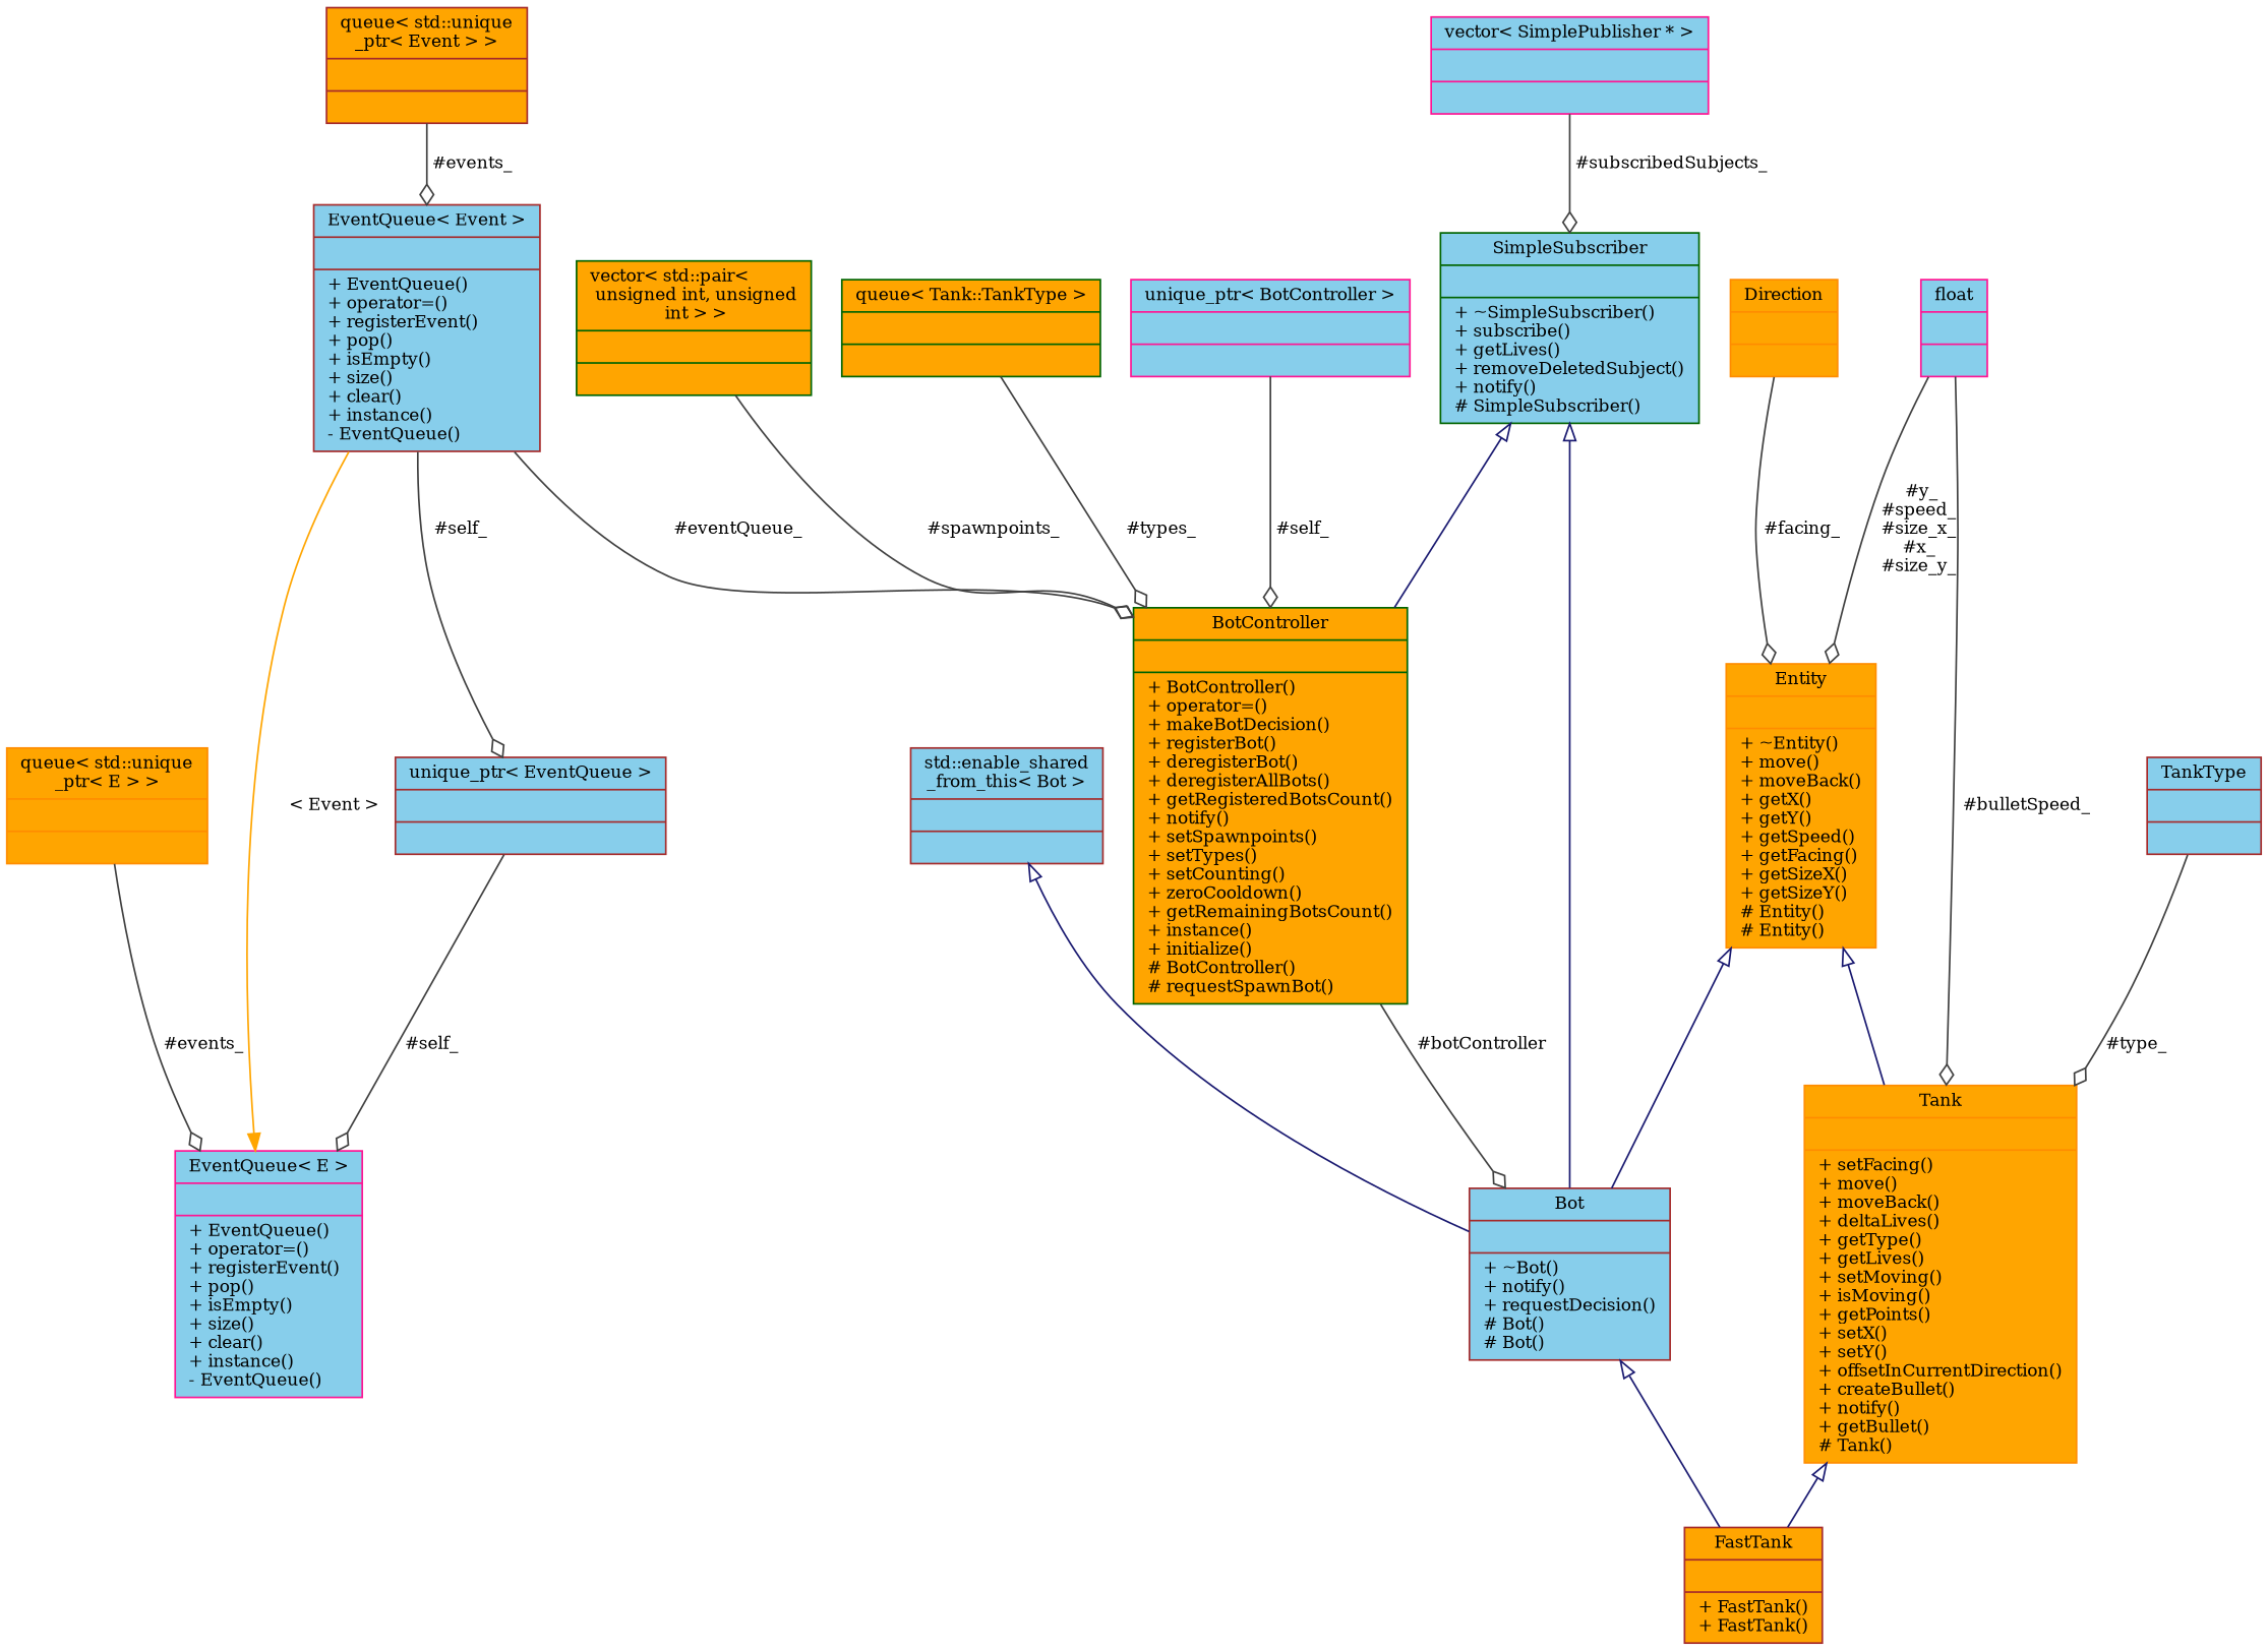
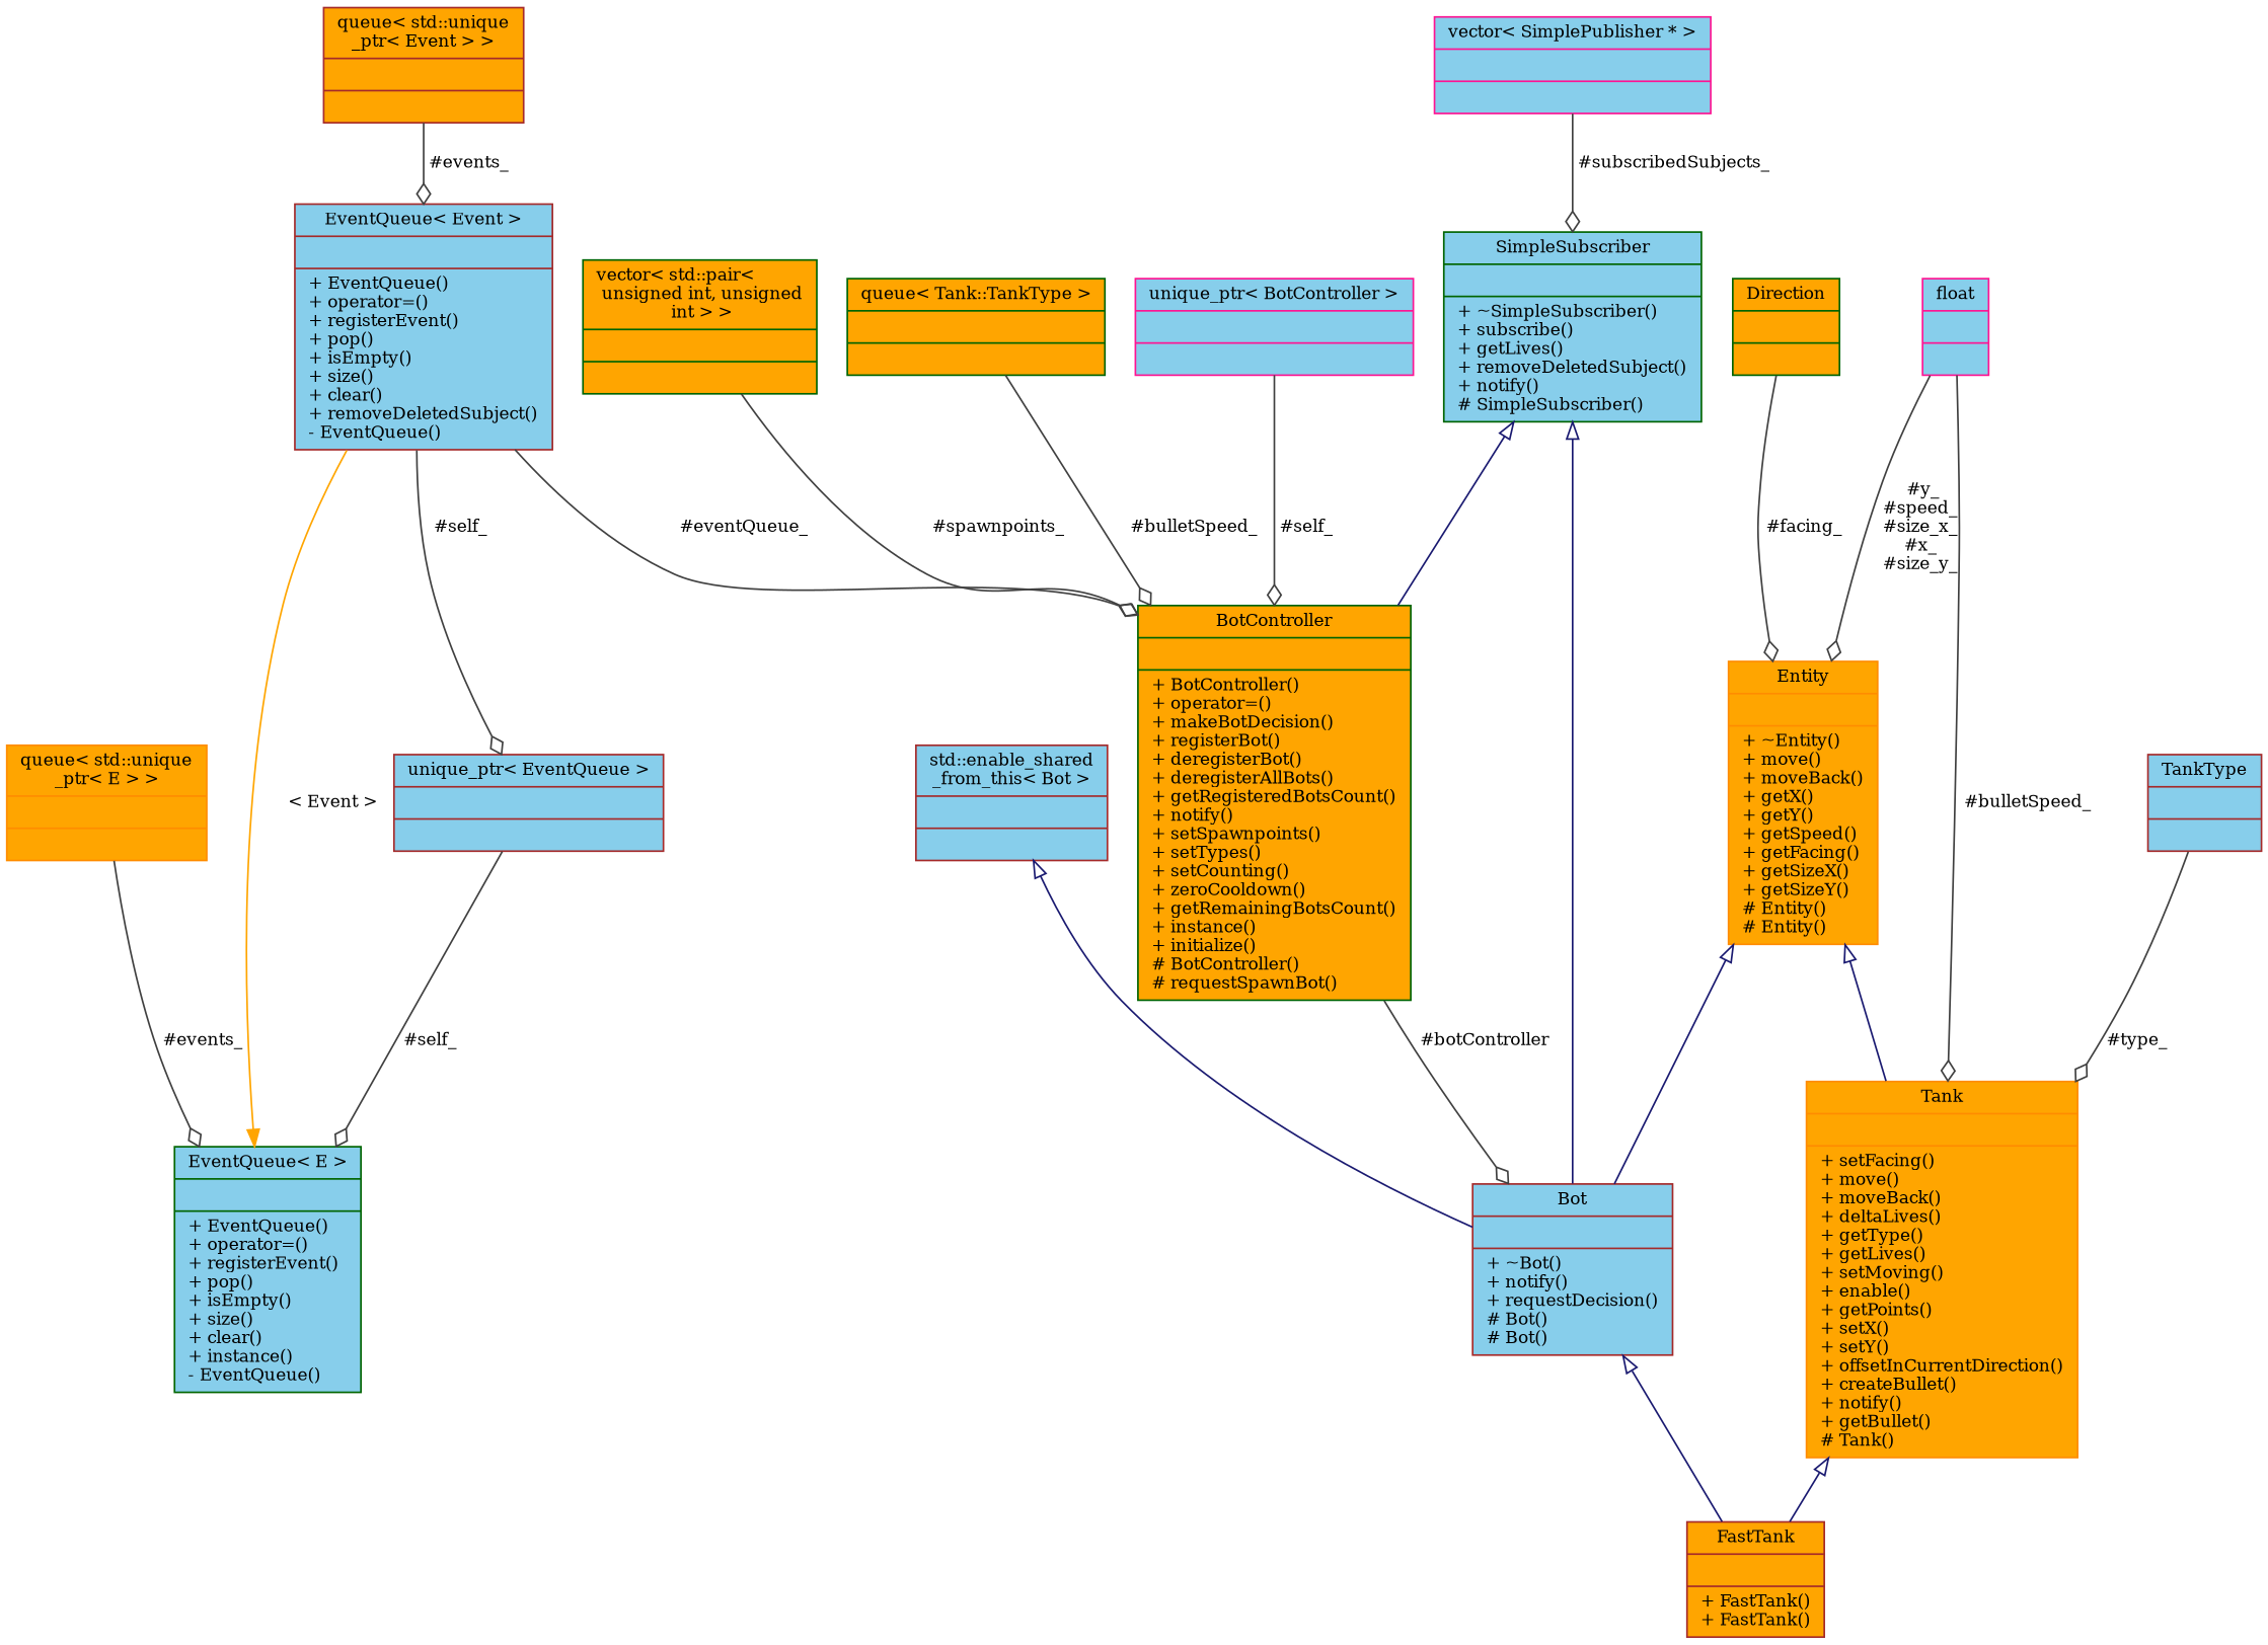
  digraph {
    fontname="DejaVu Serif"
    node [color=brown fillcolor=skyblue fontname="DejaVu Serif" fontsize=10 shape=record style=filled]
    edge [color=grey25 fontname="DejaVu Serif" fontsize=10 labelfontname=Helvetica labelfontsize=10 style=solid arrowhead=odiamond]
    n1 [fillcolor=orange fontcolor=black height=0.2 label="{FastTank\n||+ FastTank()\l+ FastTank()\l}" width=0.4]
-   n2 [color=darkorange fillcolor=orange height=0.2 label="{Tank\n||+ setFacing()\l+ move()\l+ moveBack()\l+ deltaLives()\l+ getType()\l+ getLives()\l+ setMoving()\l+ isMoving()\l+ getPoints()\l+ setX()\l+ setY()\l+ offsetInCurrentDirection()\l+ createBullet()\l+ notify()\l+ getBullet()\l# Tank()\l}" width=0.4]
+   n2 [color=darkorange fillcolor=orange height=0.2 label="{Tank\n||+ setFacing()\l+ move()\l+ moveBack()\l+ deltaLives()\l+ getType()\l+ getLives()\l+ setMoving()\l+ enable()\l+ getPoints()\l+ setX()\l+ setY()\l+ offsetInCurrentDirection()\l+ createBullet()\l+ notify()\l+ getBullet()\l# Tank()\l}" width=0.4]
    n3 [color=darkorange fillcolor=orange height=0.2 label="{Entity\n||+ ~Entity()\l+ move()\l+ moveBack()\l+ getX()\l+ getY()\l+ getSpeed()\l+ getFacing()\l+ getSizeX()\l+ getSizeY()\l# Entity()\l# Entity()\l}" width=0.4]
    n4 [height=0.2 label="{Bot\n||+ ~Bot()\l+ notify()\l+ requestDecision()\l# Bot()\l# Bot()\l}" width=0.4]
    n5 [color=deeppink height=0.2 label="{float\n||}" width=0.4]
-   n6 [color=darkorange fillcolor=orange height=0.2 label="{Direction\n||}" width=0.4]
+   n6 [color=darkgreen fillcolor=orange height=0.2 label="{Direction\n||}" width=0.4]
    n7 [color=darkgreen height=0.2 label="{SimpleSubscriber\n||+ ~SimpleSubscriber()\l+ subscribe()\l+ getLives()\l+ removeDeletedSubject()\l+ notify()\l# SimpleSubscriber()\l}" width=0.4]
    n8 [color=darkgreen fillcolor=orange height=0.2 label="{BotController\n||+ BotController()\l+ operator=()\l+ makeBotDecision()\l+ registerBot()\l+ deregisterBot()\l+ deregisterAllBots()\l+ getRegisteredBotsCount()\l+ notify()\l+ setSpawnpoints()\l+ setTypes()\l+ setCounting()\l+ zeroCooldown()\l+ getRemainingBotsCount()\l+ instance()\l+ initialize()\l# BotController()\l# requestSpawnBot()\l}" width=0.4]
    n9 [color=deeppink height=0.2 label="{vector\< SimplePublisher * \>\n||}" width=0.4]
    n10 [height=0.2 label="{TankType\n||}" width=0.4]
    n11 [height=0.2 label="{std::enable_shared\l_from_this\< Bot \>\n||}" width=0.4]
    n12 [color=deeppink height=0.2 label="{unique_ptr\< BotController \>\n||}" width=0.4]
    n13 [color=darkgreen fillcolor=orange height=0.2 label="{vector\< std::pair\<\l unsigned int, unsigned\l int \> \>\n||}" width=0.4]
-   n14 [height=0.2 label="{EventQueue\< Event \>\n||+ EventQueue()\l+ operator=()\l+ registerEvent()\l+ pop()\l+ isEmpty()\l+ size()\l+ clear()\l+ instance()\l- EventQueue()\l}" width=0.4]
+   n14 [height=0.2 label="{EventQueue\< Event \>\n||+ EventQueue()\l+ operator=()\l+ registerEvent()\l+ pop()\l+ isEmpty()\l+ size()\l+ clear()\l+ removeDeletedSubject()\l- EventQueue()\l}" width=0.4]
    n15 [height=0.2 label="{unique_ptr\< EventQueue \>\n||}" width=0.4]
    n16 [fillcolor=orange height=0.2 label="{queue\< std::unique\l_ptr\< Event \> \>\n||}" width=0.4]
-   n17 [color=deeppink height=0.2 label="{EventQueue\< E \>\n||+ EventQueue()\l+ operator=()\l+ registerEvent()\l+ pop()\l+ isEmpty()\l+ size()\l+ clear()\l+ instance()\l- EventQueue()\l}" width=0.4]
+   n17 [color=darkgreen height=0.2 label="{EventQueue\< E \>\n||+ EventQueue()\l+ operator=()\l+ registerEvent()\l+ pop()\l+ isEmpty()\l+ size()\l+ clear()\l+ instance()\l- EventQueue()\l}" width=0.4]
    n18 [color=darkorange fillcolor=orange height=0.2 label="{queue\< std::unique\l_ptr\< E \> \>\n||}" width=0.4]
    n19 [color=darkgreen fillcolor=orange height=0.2 label="{queue\< Tank::TankType \>\n||}" width=0.4]
    n2 -> n1 [arrowtail=onormal color=midnightblue dir=back arrowhead=""]
    n3 -> n2 [arrowtail=onormal color=midnightblue dir=back arrowhead=""]
    n3 -> n4 [arrowtail=onormal color=midnightblue dir=back arrowhead=""]
    n4 -> n1 [arrowtail=onormal color=midnightblue dir=back arrowhead=""]
    n5 -> n2 [label=" #bulletSpeed_"]
    n5 -> n3 [label=" #y_\n#speed_\n#size_x_\n#x_\n#size_y_"]
    n6 -> n3 [label=" #facing_"]
    n7 -> n4 [arrowtail=onormal color=midnightblue dir=back arrowhead=""]
    n7 -> n8 [arrowtail=onormal color=midnightblue dir=back arrowhead=""]
    n8 -> n4 [label=" #botController"]
    n9 -> n7 [label=" #subscribedSubjects_"]
    n10 -> n2 [label=" #type_"]
    n11 -> n4 [arrowtail=onormal color=midnightblue dir=back arrowhead=""]
    n12 -> n8 [label=" #self_"]
    n13 -> n8 [label=" #spawnpoints_"]
    n14 -> n8 [label=" #eventQueue_"]
    n14 -> n15 [label=" #self_"]
    n15 -> n17 [label=" #self_"]
    n16 -> n14 [label=" #events_"]
    n17 -> n14 [color=orange dir=back label=" \< Event \>" arrowhead=""]
    n18 -> n17 [label=" #events_"]
-   n19 -> n8 [label=" #types_"]
+   n19 -> n8 [label=" #bulletSpeed_"]
  }
